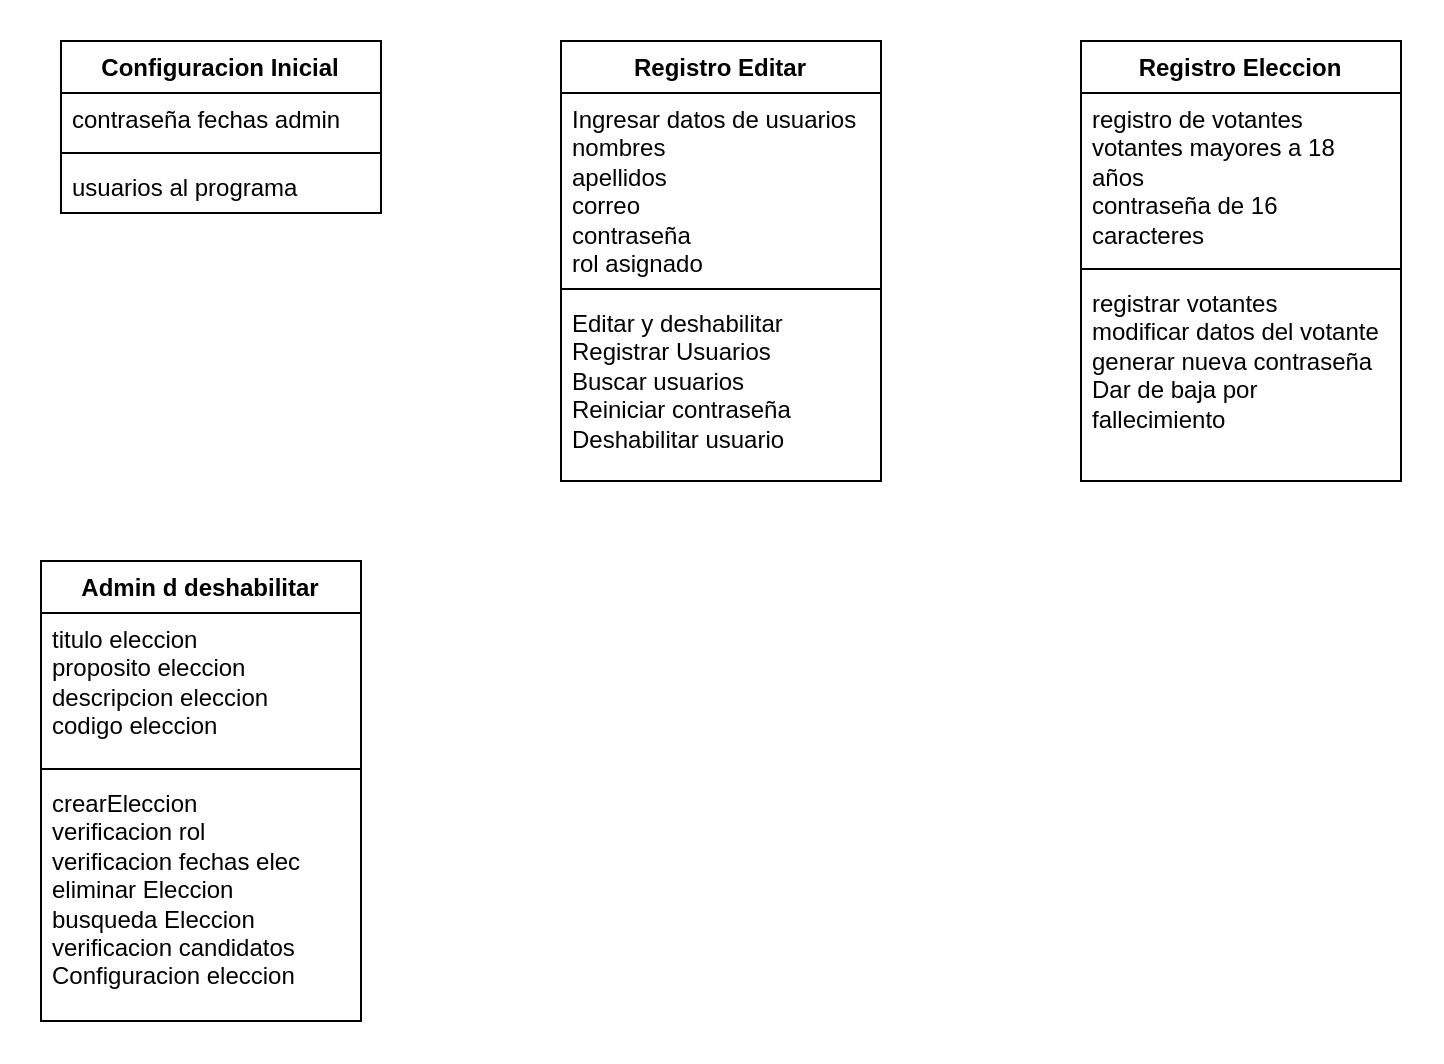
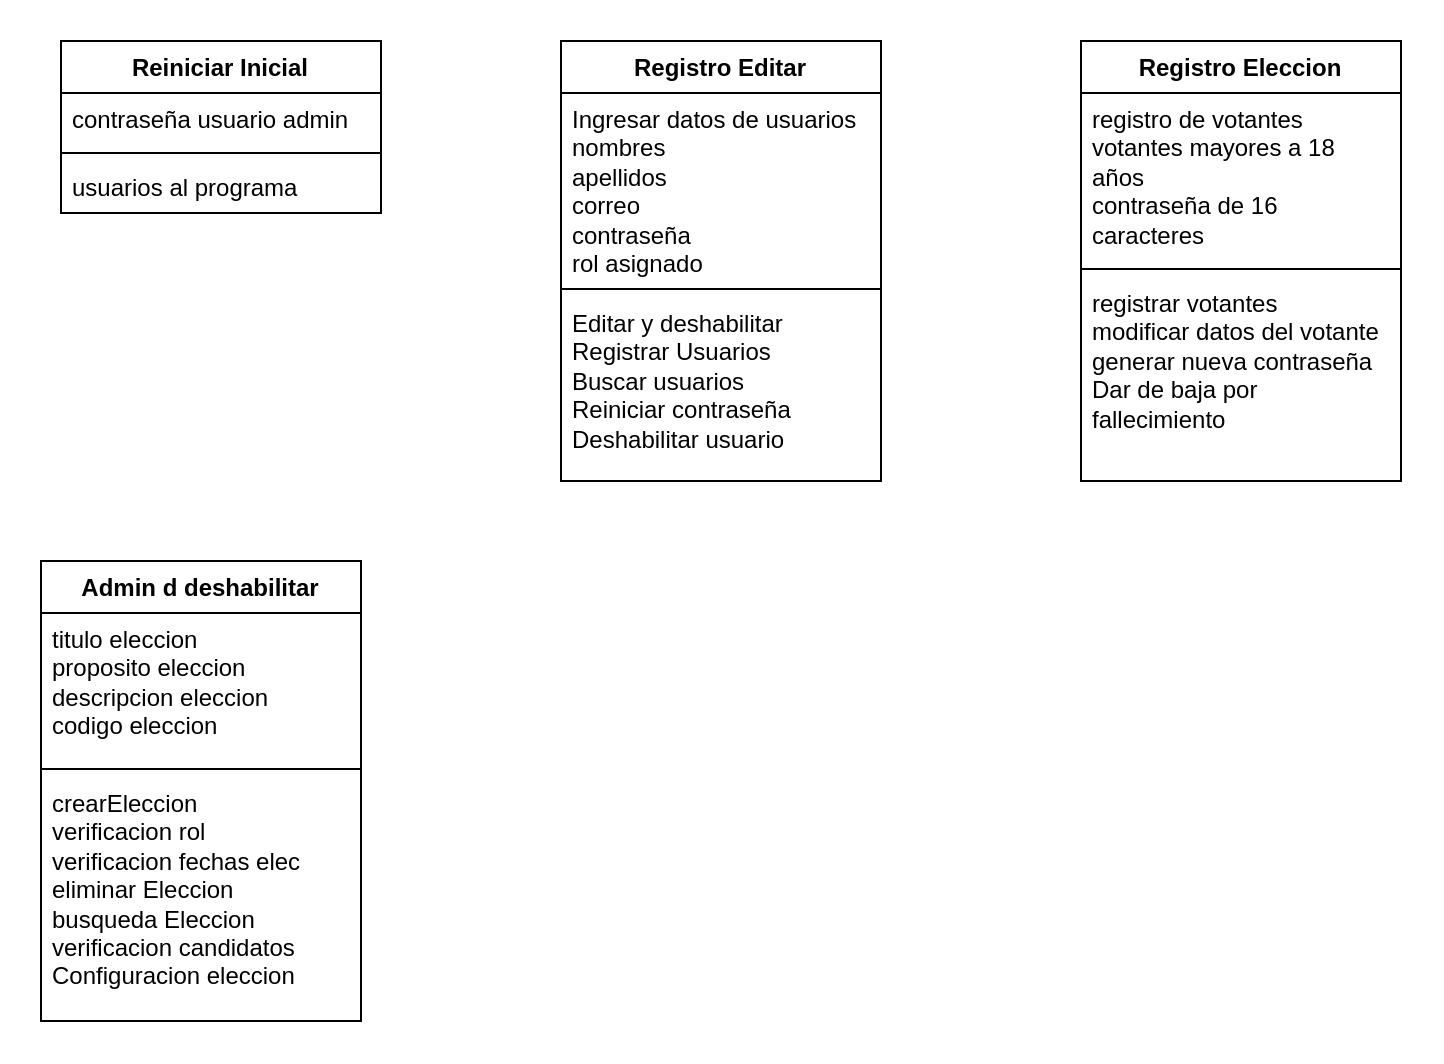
  <mxCell id="0" />
  <mxCell id="1" parent="0" />
- <mxCell id="2" value="Configuracion Inicial" style="swimlane;fontStyle=1;align=center;verticalAlign=top;childLayout=stackLayout;horizontal=1;startSize=26;horizontalStack=0;resizeParent=1;resizeParentMax=0;resizeLast=0;collapsible=1;marginBottom=0;whiteSpace=wrap;html=1;" parent="1" vertex="1"><mxGeometry x="30" y="20" width="160" height="86" as="geometry" /></mxCell>
- <mxCell id="3" value="contraseña fechas admin" style="text;strokeColor=none;fillColor=none;align=left;verticalAlign=top;spacingLeft=4;spacingRight=4;overflow=hidden;rotatable=0;points=[[0,0.5],[1,0.5]];portConstraint=eastwest;whiteSpace=wrap;html=1;" parent="2" vertex="1"><mxGeometry y="26" width="160" height="26" as="geometry" /></mxCell>
+ <mxCell id="2" value="Reiniciar Inicial" style="swimlane;fontStyle=1;align=center;verticalAlign=top;childLayout=stackLayout;horizontal=1;startSize=26;horizontalStack=0;resizeParent=1;resizeParentMax=0;resizeLast=0;collapsible=1;marginBottom=0;whiteSpace=wrap;html=1;" parent="1" vertex="1"><mxGeometry x="30" y="20" width="160" height="86" as="geometry" /></mxCell>
+ <mxCell id="3" value="contraseña usuario admin" style="text;strokeColor=none;fillColor=none;align=left;verticalAlign=top;spacingLeft=4;spacingRight=4;overflow=hidden;rotatable=0;points=[[0,0.5],[1,0.5]];portConstraint=eastwest;whiteSpace=wrap;html=1;" parent="2" vertex="1"><mxGeometry y="26" width="160" height="26" as="geometry" /></mxCell>
  <mxCell id="4" value="" style="line;strokeWidth=1;fillColor=none;align=left;verticalAlign=middle;spacingTop=-1;spacingLeft=3;spacingRight=3;rotatable=0;labelPosition=right;points=[];portConstraint=eastwest;strokeColor=inherit;" parent="2" vertex="1"><mxGeometry y="52" width="160" height="8" as="geometry" /></mxCell>
  <mxCell id="5" value="usuarios al programa" style="text;strokeColor=none;fillColor=none;align=left;verticalAlign=top;spacingLeft=4;spacingRight=4;overflow=hidden;rotatable=0;points=[[0,0.5],[1,0.5]];portConstraint=eastwest;whiteSpace=wrap;html=1;" parent="2" vertex="1"><mxGeometry y="60" width="160" height="26" as="geometry" /></mxCell>
  <mxCell id="6" value="Registro Editar" style="swimlane;fontStyle=1;align=center;verticalAlign=top;childLayout=stackLayout;horizontal=1;startSize=26;horizontalStack=0;resizeParent=1;resizeParentMax=0;resizeLast=0;collapsible=1;marginBottom=0;whiteSpace=wrap;html=1;" parent="1" vertex="1"><mxGeometry x="280" y="20" width="160" height="220" as="geometry" /></mxCell>
  <mxCell id="7" value="Ingresar datos de usuarios&lt;br&gt;nombres&lt;br&gt;apellidos&lt;br&gt;correo&lt;br&gt;contraseña&lt;br&gt;rol asignado&amp;nbsp;" style="text;strokeColor=none;fillColor=none;align=left;verticalAlign=top;spacingLeft=4;spacingRight=4;overflow=hidden;rotatable=0;points=[[0,0.5],[1,0.5]];portConstraint=eastwest;whiteSpace=wrap;html=1;" parent="6" vertex="1"><mxGeometry y="26" width="160" height="94" as="geometry" /></mxCell>
  <mxCell id="8" value="" style="line;strokeWidth=1;fillColor=none;align=left;verticalAlign=middle;spacingTop=-1;spacingLeft=3;spacingRight=3;rotatable=0;labelPosition=right;points=[];portConstraint=eastwest;strokeColor=inherit;" parent="6" vertex="1"><mxGeometry y="120" width="160" height="8" as="geometry" /></mxCell>
  <mxCell id="9" value="Editar y deshabilitar&lt;br&gt;Registrar Usuarios&amp;nbsp;&lt;br&gt;Buscar usuarios&lt;br&gt;Reiniciar contraseña&amp;nbsp;&lt;br&gt;Deshabilitar usuario&amp;nbsp;" style="text;strokeColor=none;fillColor=none;align=left;verticalAlign=top;spacingLeft=4;spacingRight=4;overflow=hidden;rotatable=0;points=[[0,0.5],[1,0.5]];portConstraint=eastwest;whiteSpace=wrap;html=1;" parent="6" vertex="1"><mxGeometry y="128" width="160" height="92" as="geometry" /></mxCell>
  <mxCell id="10" value="Registro Eleccion" style="swimlane;fontStyle=1;align=center;verticalAlign=top;childLayout=stackLayout;horizontal=1;startSize=26;horizontalStack=0;resizeParent=1;resizeParentMax=0;resizeLast=0;collapsible=1;marginBottom=0;whiteSpace=wrap;html=1;" parent="1" vertex="1"><mxGeometry x="540" y="20" width="160" height="220" as="geometry" /></mxCell>
  <mxCell id="11" value="registro de votantes&lt;br&gt;votantes mayores a 18 años&lt;br&gt;contraseña de 16 caracteres&lt;br&gt;" style="text;strokeColor=none;fillColor=none;align=left;verticalAlign=top;spacingLeft=4;spacingRight=4;overflow=hidden;rotatable=0;points=[[0,0.5],[1,0.5]];portConstraint=eastwest;whiteSpace=wrap;html=1;" parent="10" vertex="1"><mxGeometry y="26" width="160" height="84" as="geometry" /></mxCell>
  <mxCell id="12" value="" style="line;strokeWidth=1;fillColor=none;align=left;verticalAlign=middle;spacingTop=-1;spacingLeft=3;spacingRight=3;rotatable=0;labelPosition=right;points=[];portConstraint=eastwest;strokeColor=inherit;" parent="10" vertex="1"><mxGeometry y="110" width="160" height="8" as="geometry" /></mxCell>
  <mxCell id="13" value="registrar votantes&lt;br&gt;modificar datos del votante&lt;br&gt;generar nueva contraseña&lt;br&gt;Dar de baja por fallecimiento" style="text;strokeColor=none;fillColor=none;align=left;verticalAlign=top;spacingLeft=4;spacingRight=4;overflow=hidden;rotatable=0;points=[[0,0.5],[1,0.5]];portConstraint=eastwest;whiteSpace=wrap;html=1;" parent="10" vertex="1"><mxGeometry y="118" width="160" height="102" as="geometry" /></mxCell>
  <mxCell id="14" value="Admin d deshabilitar" style="swimlane;fontStyle=1;align=center;verticalAlign=top;childLayout=stackLayout;horizontal=1;startSize=26;horizontalStack=0;resizeParent=1;resizeParentMax=0;resizeLast=0;collapsible=1;marginBottom=0;whiteSpace=wrap;html=1;" parent="1" vertex="1"><mxGeometry x="20" y="280" width="160" height="230" as="geometry" /></mxCell>
  <mxCell id="15" value="titulo eleccion&amp;nbsp;&lt;br&gt;proposito eleccion&lt;br&gt;descripcion eleccion&lt;br&gt;codigo eleccion&amp;nbsp;" style="text;strokeColor=none;fillColor=none;align=left;verticalAlign=top;spacingLeft=4;spacingRight=4;overflow=hidden;rotatable=0;points=[[0,0.5],[1,0.5]];portConstraint=eastwest;whiteSpace=wrap;html=1;" parent="14" vertex="1"><mxGeometry y="26" width="160" height="74" as="geometry" /></mxCell>
  <mxCell id="16" value="" style="line;strokeWidth=1;fillColor=none;align=left;verticalAlign=middle;spacingTop=-1;spacingLeft=3;spacingRight=3;rotatable=0;labelPosition=right;points=[];portConstraint=eastwest;strokeColor=inherit;" parent="14" vertex="1"><mxGeometry y="100" width="160" height="8" as="geometry" /></mxCell>
  <mxCell id="17" value="crearEleccion&lt;br&gt;verificacion rol&amp;nbsp;&lt;br&gt;verificacion fechas elec&lt;br&gt;eliminar Eleccion&lt;br&gt;busqueda Eleccion&lt;br&gt;verificacion candidatos&lt;br&gt;Configuracion eleccion" style="text;strokeColor=none;fillColor=none;align=left;verticalAlign=top;spacingLeft=4;spacingRight=4;overflow=hidden;rotatable=0;points=[[0,0.5],[1,0.5]];portConstraint=eastwest;whiteSpace=wrap;html=1;" parent="14" vertex="1"><mxGeometry y="108" width="160" height="122" as="geometry" /></mxCell>
